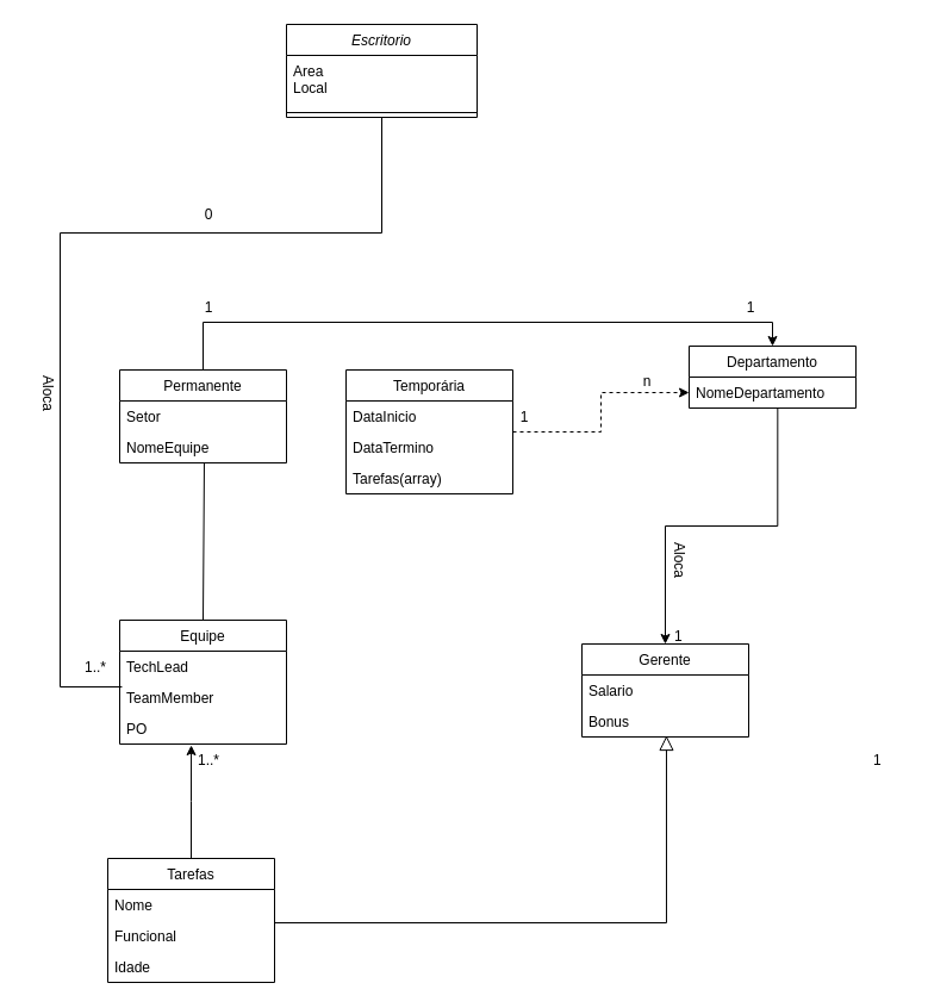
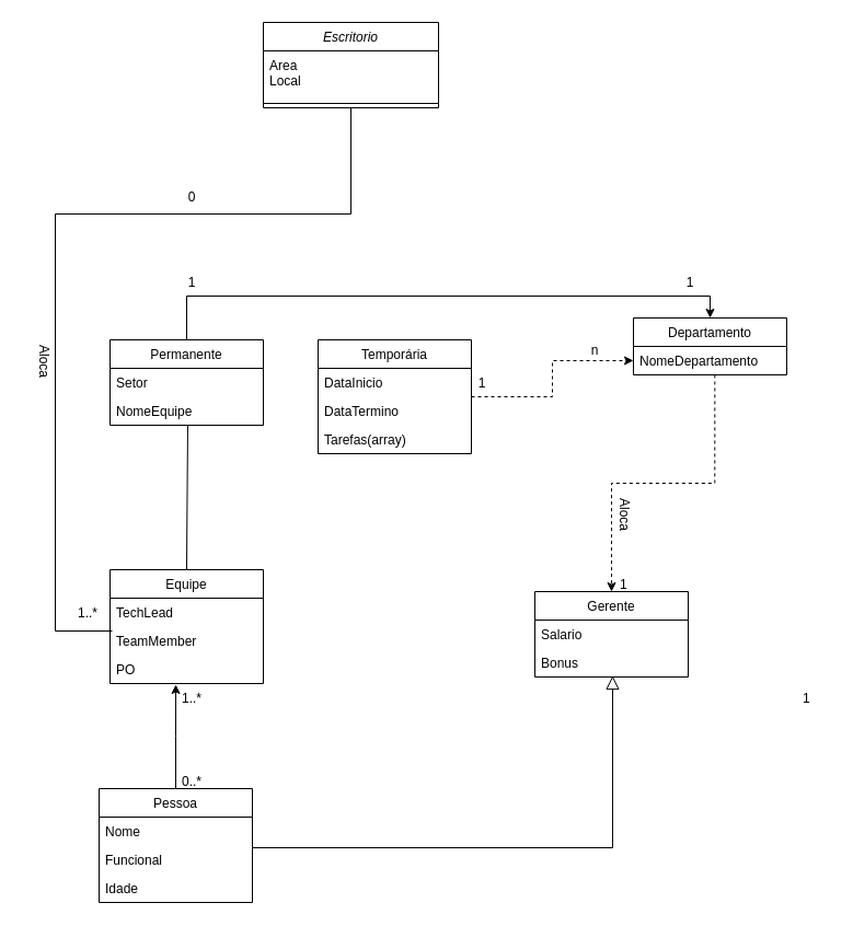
  <mxCell id="0" />
  <mxCell id="1" parent="0" />
  <mxCell id="2" value="Escritorio" style="swimlane;fontStyle=2;align=center;verticalAlign=top;childLayout=stackLayout;horizontal=1;startSize=26;horizontalStack=0;resizeParent=1;resizeLast=0;collapsible=1;marginBottom=0;rounded=0;shadow=0;strokeWidth=1;" parent="1" vertex="1"><mxGeometry x="240" y="20" width="160" height="78" as="geometry"><mxRectangle x="230" y="140" width="160" height="26" as="alternateBounds" /></mxGeometry></mxCell>
  <mxCell id="3" value="Area&#10;Local" style="text;align=left;verticalAlign=top;spacingLeft=4;spacingRight=4;overflow=hidden;rotatable=0;points=[[0,0.5],[1,0.5]];portConstraint=eastwest;" parent="2" vertex="1"><mxGeometry y="26" width="160" height="44" as="geometry" /></mxCell>
  <mxCell id="4" value="" style="line;html=1;strokeWidth=1;align=left;verticalAlign=middle;spacingTop=-1;spacingLeft=3;spacingRight=3;rotatable=0;labelPosition=right;points=[];portConstraint=eastwest;" parent="2" vertex="1"><mxGeometry y="70" width="160" height="8" as="geometry" /></mxCell>
  <mxCell id="5" value="Departamento" style="swimlane;fontStyle=0;childLayout=stackLayout;horizontal=1;startSize=26;horizontalStack=0;resizeParent=1;resizeParentMax=0;resizeLast=0;collapsible=1;marginBottom=0;" vertex="1" parent="1"><mxGeometry x="578" y="290" width="140" height="52" as="geometry" /></mxCell>
  <mxCell id="6" value="NomeDepartamento" style="text;strokeColor=none;fillColor=none;align=left;verticalAlign=top;spacingLeft=4;spacingRight=4;overflow=hidden;rotatable=0;points=[[0,0.5],[1,0.5]];portConstraint=eastwest;" vertex="1" parent="5"><mxGeometry y="26" width="140" height="26" as="geometry" /></mxCell>
  <mxCell id="7" value="Equipe" style="swimlane;fontStyle=0;childLayout=stackLayout;horizontal=1;startSize=26;horizontalStack=0;resizeParent=1;resizeParentMax=0;resizeLast=0;collapsible=1;marginBottom=0;" vertex="1" parent="1"><mxGeometry x="100" y="520" width="140" height="104" as="geometry" /></mxCell>
  <mxCell id="8" value="TechLead" style="text;strokeColor=none;fillColor=none;align=left;verticalAlign=top;spacingLeft=4;spacingRight=4;overflow=hidden;rotatable=0;points=[[0,0.5],[1,0.5]];portConstraint=eastwest;" vertex="1" parent="7"><mxGeometry y="26" width="140" height="26" as="geometry" /></mxCell>
  <mxCell id="9" value="TeamMember" style="text;strokeColor=none;fillColor=none;align=left;verticalAlign=top;spacingLeft=4;spacingRight=4;overflow=hidden;rotatable=0;points=[[0,0.5],[1,0.5]];portConstraint=eastwest;" vertex="1" parent="7"><mxGeometry y="52" width="140" height="26" as="geometry" /></mxCell>
  <mxCell id="10" value="PO" style="text;strokeColor=none;fillColor=none;align=left;verticalAlign=top;spacingLeft=4;spacingRight=4;overflow=hidden;rotatable=0;points=[[0,0.5],[1,0.5]];portConstraint=eastwest;" vertex="1" parent="7"><mxGeometry y="78" width="140" height="26" as="geometry" /></mxCell>
  <mxCell id="11" style="edgeStyle=orthogonalEdgeStyle;rounded=0;orthogonalLoop=1;jettySize=auto;html=1;entryX=0.429;entryY=1.038;entryDx=0;entryDy=0;entryPerimeter=0;" edge="1" parent="1" source="12" target="10"><mxGeometry relative="1" as="geometry" /></mxCell>
- <mxCell id="12" value="Tarefas" style="swimlane;fontStyle=0;childLayout=stackLayout;horizontal=1;startSize=26;horizontalStack=0;resizeParent=1;resizeParentMax=0;resizeLast=0;collapsible=1;marginBottom=0;" vertex="1" parent="1"><mxGeometry x="90" y="720" width="140" height="104" as="geometry" /></mxCell>
+ <mxCell id="12" value="Pessoa" style="swimlane;fontStyle=0;childLayout=stackLayout;horizontal=1;startSize=26;horizontalStack=0;resizeParent=1;resizeParentMax=0;resizeLast=0;collapsible=1;marginBottom=0;" vertex="1" parent="1"><mxGeometry x="90" y="720" width="140" height="104" as="geometry" /></mxCell>
  <mxCell id="13" value="Nome" style="text;strokeColor=none;fillColor=none;align=left;verticalAlign=top;spacingLeft=4;spacingRight=4;overflow=hidden;rotatable=0;points=[[0,0.5],[1,0.5]];portConstraint=eastwest;" vertex="1" parent="12"><mxGeometry y="26" width="140" height="26" as="geometry" /></mxCell>
  <mxCell id="14" value="Funcional" style="text;strokeColor=none;fillColor=none;align=left;verticalAlign=top;spacingLeft=4;spacingRight=4;overflow=hidden;rotatable=0;points=[[0,0.5],[1,0.5]];portConstraint=eastwest;" vertex="1" parent="12"><mxGeometry y="52" width="140" height="26" as="geometry" /></mxCell>
  <mxCell id="15" value="Idade" style="text;strokeColor=none;fillColor=none;align=left;verticalAlign=top;spacingLeft=4;spacingRight=4;overflow=hidden;rotatable=0;points=[[0,0.5],[1,0.5]];portConstraint=eastwest;" vertex="1" parent="12"><mxGeometry y="78" width="140" height="26" as="geometry" /></mxCell>
  <mxCell id="16" value="Gerente" style="swimlane;fontStyle=0;childLayout=stackLayout;horizontal=1;startSize=26;horizontalStack=0;resizeParent=1;resizeParentMax=0;resizeLast=0;collapsible=1;marginBottom=0;" vertex="1" parent="1"><mxGeometry x="488" y="540" width="140" height="78" as="geometry" /></mxCell>
  <mxCell id="17" value="Salario" style="text;strokeColor=none;fillColor=none;align=left;verticalAlign=top;spacingLeft=4;spacingRight=4;overflow=hidden;rotatable=0;points=[[0,0.5],[1,0.5]];portConstraint=eastwest;" vertex="1" parent="16"><mxGeometry y="26" width="140" height="26" as="geometry" /></mxCell>
  <mxCell id="18" value="Bonus" style="text;strokeColor=none;fillColor=none;align=left;verticalAlign=top;spacingLeft=4;spacingRight=4;overflow=hidden;rotatable=0;points=[[0,0.5],[1,0.5]];portConstraint=eastwest;" vertex="1" parent="16"><mxGeometry y="52" width="140" height="26" as="geometry" /></mxCell>
+ <mxCell id="19" value="0..*" style="text;strokeColor=none;fillColor=none;align=left;verticalAlign=top;spacingLeft=4;spacingRight=4;overflow=hidden;rotatable=0;points=[[0,0.5],[1,0.5]];portConstraint=eastwest;" vertex="1" parent="1"><mxGeometry x="160" y="700" width="40" height="20" as="geometry" /></mxCell>
  <mxCell id="20" value="1..*" style="text;strokeColor=none;fillColor=none;align=left;verticalAlign=top;spacingLeft=4;spacingRight=4;overflow=hidden;rotatable=0;points=[[0,0.5],[1,0.5]];portConstraint=eastwest;" vertex="1" parent="1"><mxGeometry x="160" y="624" width="30" height="20" as="geometry" /></mxCell>
  <mxCell id="21" value="" style="endArrow=block;endSize=10;endFill=0;shadow=0;strokeWidth=1;rounded=0;edgeStyle=elbowEdgeStyle;elbow=vertical;entryX=0.507;entryY=0.962;entryDx=0;entryDy=0;entryPerimeter=0;exitX=0.5;exitY=0;exitDx=0;exitDy=0;" edge="1" parent="1" target="18"><mxGeometry width="160" relative="1" as="geometry"><mxPoint x="230" y="794" as="sourcePoint" /><mxPoint x="563.04" y="650.006" as="targetPoint" /><Array as="points"><mxPoint x="320" y="774" /></Array></mxGeometry></mxCell>
  <mxCell id="22" value="Aloca" style="text;html=1;strokeColor=none;fillColor=none;align=center;verticalAlign=middle;whiteSpace=wrap;rounded=0;rotation=90;" vertex="1" parent="1"><mxGeometry x="550" y="460" width="40" height="20" as="geometry" /></mxCell>
- <mxCell id="23" style="edgeStyle=orthogonalEdgeStyle;rounded=0;orthogonalLoop=1;jettySize=auto;html=1;entryX=0.5;entryY=0;entryDx=0;entryDy=0;exitX=0.531;exitY=0.998;exitDx=0;exitDy=0;exitPerimeter=0;" edge="1" parent="1" source="6" target="16"><mxGeometry relative="1" as="geometry"><mxPoint x="578" y="355.059" as="sourcePoint" /></mxGeometry></mxCell>
+ <mxCell id="23" style="edgeStyle=orthogonalEdgeStyle;rounded=0;orthogonalLoop=1;jettySize=auto;html=1;entryX=0.5;entryY=0;entryDx=0;entryDy=0;exitX=0.531;exitY=0.998;exitDx=0;exitDy=0;exitPerimeter=0;dashed=1;" edge="1" parent="1" source="6" target="16"><mxGeometry relative="1" as="geometry"><mxPoint x="578" y="355.059" as="sourcePoint" /></mxGeometry></mxCell>
  <mxCell id="24" value="1" style="text;strokeColor=none;fillColor=none;align=left;verticalAlign=top;spacingLeft=4;spacingRight=4;overflow=hidden;rotatable=0;points=[[0,0.5],[1,0.5]];portConstraint=eastwest;" vertex="1" parent="1"><mxGeometry x="727" y="624" width="30" height="20" as="geometry" /></mxCell>
  <mxCell id="25" value="1" style="text;strokeColor=none;fillColor=none;align=left;verticalAlign=top;spacingLeft=4;spacingRight=4;overflow=hidden;rotatable=0;points=[[0,0.5],[1,0.5]];portConstraint=eastwest;" vertex="1" parent="1"><mxGeometry x="560" y="520" width="30" height="20" as="geometry" /></mxCell>
  <mxCell id="26" style="edgeStyle=orthogonalEdgeStyle;rounded=0;orthogonalLoop=1;jettySize=auto;html=1;entryX=0.014;entryY=1.154;entryDx=0;entryDy=0;entryPerimeter=0;exitX=0.5;exitY=1;exitDx=0;exitDy=0;endArrow=none;" edge="1" parent="1" source="2" target="8"><mxGeometry relative="1" as="geometry"><mxPoint x="320" y="160" as="sourcePoint" /><Array as="points"><mxPoint x="320" y="195" /><mxPoint x="50" y="195" /><mxPoint x="50" y="576" /></Array></mxGeometry></mxCell>
  <mxCell id="27" value="Aloca" style="text;html=1;strokeColor=none;fillColor=none;align=center;verticalAlign=middle;whiteSpace=wrap;rounded=0;rotation=90;" vertex="1" parent="1"><mxGeometry x="20" y="320" width="40" height="20" as="geometry" /></mxCell>
  <mxCell id="28" value="0" style="text;html=1;strokeColor=none;fillColor=none;align=center;verticalAlign=middle;whiteSpace=wrap;rounded=0;" vertex="1" parent="1"><mxGeometry x="155" y="170" width="40" height="20" as="geometry" /></mxCell>
  <mxCell id="29" value="1..*" style="text;html=1;strokeColor=none;fillColor=none;align=center;verticalAlign=middle;whiteSpace=wrap;rounded=0;" vertex="1" parent="1"><mxGeometry x="60" y="550" width="40" height="20" as="geometry" /></mxCell>
  <mxCell id="30" style="edgeStyle=orthogonalEdgeStyle;rounded=0;orthogonalLoop=1;jettySize=auto;html=1;entryX=0.5;entryY=0;entryDx=0;entryDy=0;" edge="1" parent="1" source="31" target="5"><mxGeometry relative="1" as="geometry"><Array as="points"><mxPoint x="170" y="270" /><mxPoint x="648" y="270" /></Array></mxGeometry></mxCell>
  <mxCell id="31" value="Permanente" style="swimlane;fontStyle=0;childLayout=stackLayout;horizontal=1;startSize=26;horizontalStack=0;resizeParent=1;resizeParentMax=0;resizeLast=0;collapsible=1;marginBottom=0;" vertex="1" parent="1"><mxGeometry x="100" y="310" width="140" height="78" as="geometry"><mxRectangle x="30" y="350" width="100" height="26" as="alternateBounds" /></mxGeometry></mxCell>
  <mxCell id="32" value="Setor" style="text;strokeColor=none;fillColor=none;align=left;verticalAlign=top;spacingLeft=4;spacingRight=4;overflow=hidden;rotatable=0;points=[[0,0.5],[1,0.5]];portConstraint=eastwest;" vertex="1" parent="31"><mxGeometry y="26" width="140" height="26" as="geometry" /></mxCell>
  <mxCell id="33" value="NomeEquipe" style="text;strokeColor=none;fillColor=none;align=left;verticalAlign=top;spacingLeft=4;spacingRight=4;overflow=hidden;rotatable=0;points=[[0,0.5],[1,0.5]];portConstraint=eastwest;" vertex="1" parent="31"><mxGeometry y="52" width="140" height="26" as="geometry" /></mxCell>
  <mxCell id="34" style="edgeStyle=orthogonalEdgeStyle;rounded=0;orthogonalLoop=1;jettySize=auto;html=1;entryX=0;entryY=0.5;entryDx=0;entryDy=0;dashed=1;" edge="1" parent="1" source="35" target="6"><mxGeometry relative="1" as="geometry" /></mxCell>
  <mxCell id="35" value="Temporária" style="swimlane;fontStyle=0;childLayout=stackLayout;horizontal=1;startSize=26;horizontalStack=0;resizeParent=1;resizeParentMax=0;resizeLast=0;collapsible=1;marginBottom=0;" vertex="1" parent="1"><mxGeometry x="290" y="310" width="140" height="104" as="geometry" /></mxCell>
  <mxCell id="36" value="DataInicio" style="text;strokeColor=none;fillColor=none;align=left;verticalAlign=top;spacingLeft=4;spacingRight=4;overflow=hidden;rotatable=0;points=[[0,0.5],[1,0.5]];portConstraint=eastwest;" vertex="1" parent="35"><mxGeometry y="26" width="140" height="26" as="geometry" /></mxCell>
  <mxCell id="37" value="DataTermino" style="text;strokeColor=none;fillColor=none;align=left;verticalAlign=top;spacingLeft=4;spacingRight=4;overflow=hidden;rotatable=0;points=[[0,0.5],[1,0.5]];portConstraint=eastwest;" vertex="1" parent="35"><mxGeometry y="52" width="140" height="26" as="geometry" /></mxCell>
  <mxCell id="38" value="Tarefas(array)" style="text;strokeColor=none;fillColor=none;align=left;verticalAlign=top;spacingLeft=4;spacingRight=4;overflow=hidden;rotatable=0;points=[[0,0.5],[1,0.5]];portConstraint=eastwest;" vertex="1" parent="35"><mxGeometry y="78" width="140" height="26" as="geometry" /></mxCell>
  <mxCell id="39" value="" style="endArrow=none;html=1;exitX=0.5;exitY=0;exitDx=0;exitDy=0;entryX=0.507;entryY=1;entryDx=0;entryDy=0;entryPerimeter=0;" edge="1" parent="1" source="7" target="33"><mxGeometry width="50" height="50" relative="1" as="geometry"><mxPoint x="169.5" y="480" as="sourcePoint" /><mxPoint x="169.5" y="414" as="targetPoint" /></mxGeometry></mxCell>
  <mxCell id="40" value="1" style="text;html=1;strokeColor=none;fillColor=none;align=center;verticalAlign=middle;whiteSpace=wrap;rounded=0;" vertex="1" parent="1"><mxGeometry x="420" y="340" width="40" height="20" as="geometry" /></mxCell>
  <mxCell id="41" value="n" style="text;html=1;strokeColor=none;fillColor=none;align=center;verticalAlign=middle;whiteSpace=wrap;rounded=0;" vertex="1" parent="1"><mxGeometry x="523" y="310" width="40" height="20" as="geometry" /></mxCell>
  <mxCell id="42" value="1" style="text;html=1;strokeColor=none;fillColor=none;align=center;verticalAlign=middle;whiteSpace=wrap;rounded=0;" vertex="1" parent="1"><mxGeometry x="155" y="248" width="40" height="20" as="geometry" /></mxCell>
  <mxCell id="43" value="1" style="text;html=1;strokeColor=none;fillColor=none;align=center;verticalAlign=middle;whiteSpace=wrap;rounded=0;" vertex="1" parent="1"><mxGeometry x="610" y="248" width="40" height="20" as="geometry" /></mxCell>
